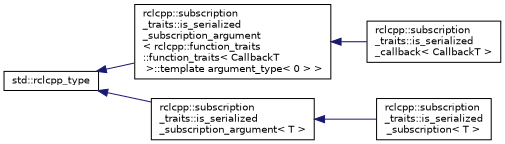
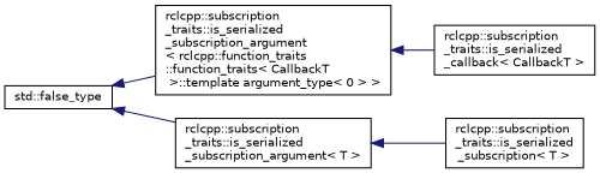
  digraph {
    rankdir=LR
    node [color=black fillcolor=white fontname=Helvetica fontsize=10 shape=record style=filled]
    edge [color=midnightblue dir=back fontname=Helvetica fontsize=10 labelfontname=Helvetica labelfontsize=10 style=solid]
-   n1 [height=0.2 label="std::rclcpp_type" width=0.4]
+   n1 [height=0.2 label="std::false_type" width=0.4]
    n2 [height=0.2 label="rclcpp::subscription\l_traits::is_serialized\l_subscription_argument\l\< rclcpp::function_traits\l::function_traits\< CallbackT\l \>::template argument_type\< 0 \> \>" width=0.4]
    n3 [height=0.2 label="rclcpp::subscription\l_traits::is_serialized\l_subscription_argument\< T \>" width=0.4]
    n4 [height=0.2 label="rclcpp::subscription\l_traits::is_serialized\l_callback\< CallbackT \>" width=0.4]
    n5 [height=0.2 label="rclcpp::subscription\l_traits::is_serialized\l_subscription\< T \>" width=0.4]
    n1 -> n2
    n1 -> n3
    n2 -> n4
    n3 -> n5
  }
